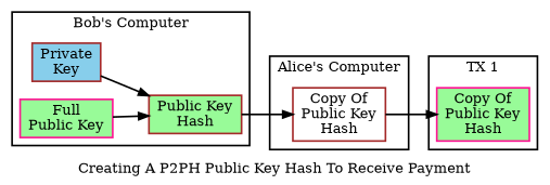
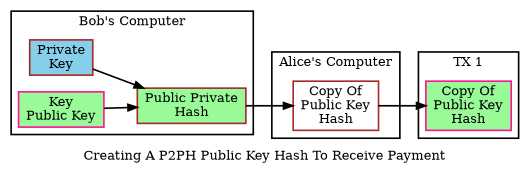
  digraph {
    label="Creating A P2PH Public Key Hash To Receive Payment"
    penwidth=1.75
    rankdir=LR
    node [color=brown fillcolor=palegreen penwidth=1.75 shape=box style=filled]
    edge [penwidth=1.75]
    n1 [fillcolor=skyblue label="Private\nKey"]
-   n2 [color=deeppink label="Full\nPublic Key"]
-   n3 [label="Public Key\nHash"]
+   n2 [color=deeppink label="Key\nPublic Key"]
+   n3 [label="Public Private\nHash"]
    n4 [fillcolor=white label="Copy Of\nPublic Key\nHash"]
    n5 [color=deeppink label="Copy Of\nPublic Key\nHash"]
    subgraph cluster_1 {
      label="Bob's Computer"
      n1
      n2
      n3
    }
    subgraph cluster_2 {
      label="Alice's Computer"
      n4
    }
    subgraph cluster_3 {
      label="TX 1"
      n5
    }
    n1 -> n3
    n2 -> n3
    n3 -> n4
    n4 -> n5
  }
